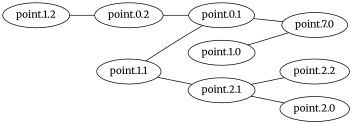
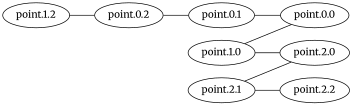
  strict graph {
    fontname=Merriweather
    rankdir=LR
    node [fontname=Merriweather]
    edge [fontname=Merriweather weight=100]
    "point.1.2"
    "point.0.2"
    "point.0.1"
-   "point.1.1"
    "point.2.1"
-   "point.0.0" [label="point.7.0"]
+   "point.0.0"
    "point.2.2"
    "point.2.0"
    "point.1.0"
    "point.1.2" -- "point.0.2"
    "point.0.2" -- "point.0.1"
    "point.0.1" -- "point.0.0"
-   "point.1.1" -- "point.0.1"
-   "point.1.1" -- "point.2.1"
    "point.2.1" -- "point.2.2"
    "point.2.1" -- "point.2.0"
    "point.1.0" -- "point.0.0"
+   "point.1.0" -- "point.2.0"
  }
